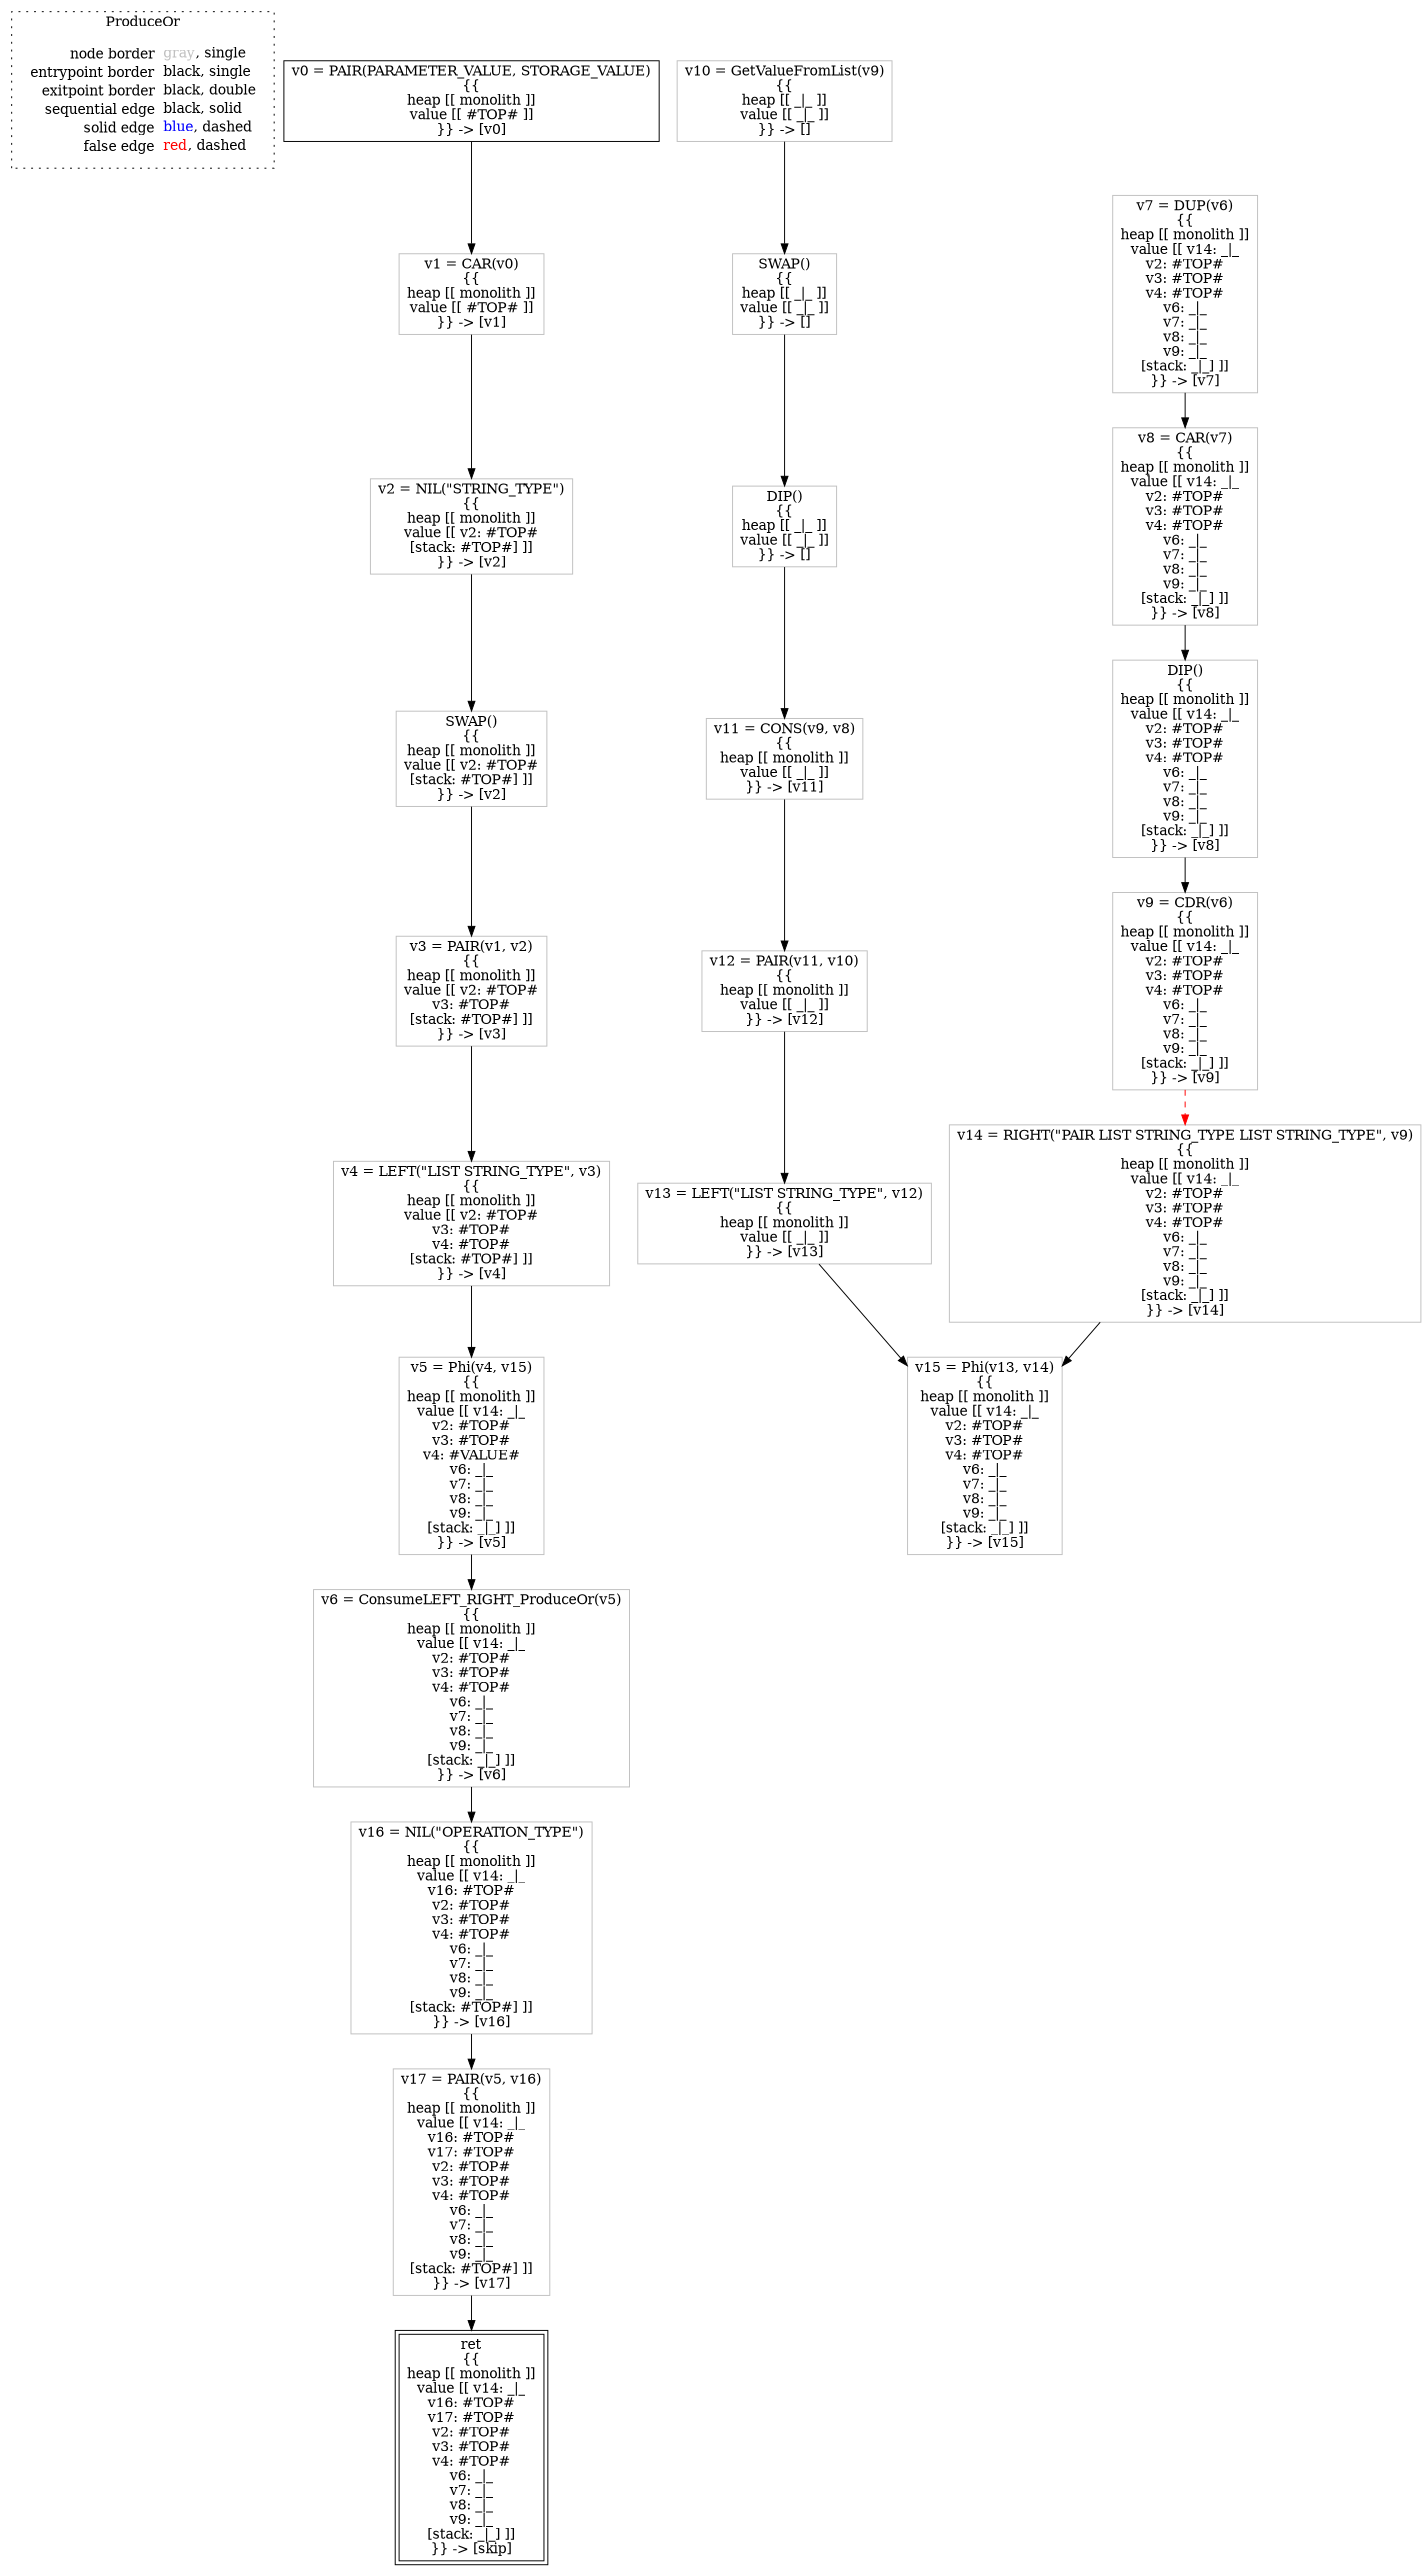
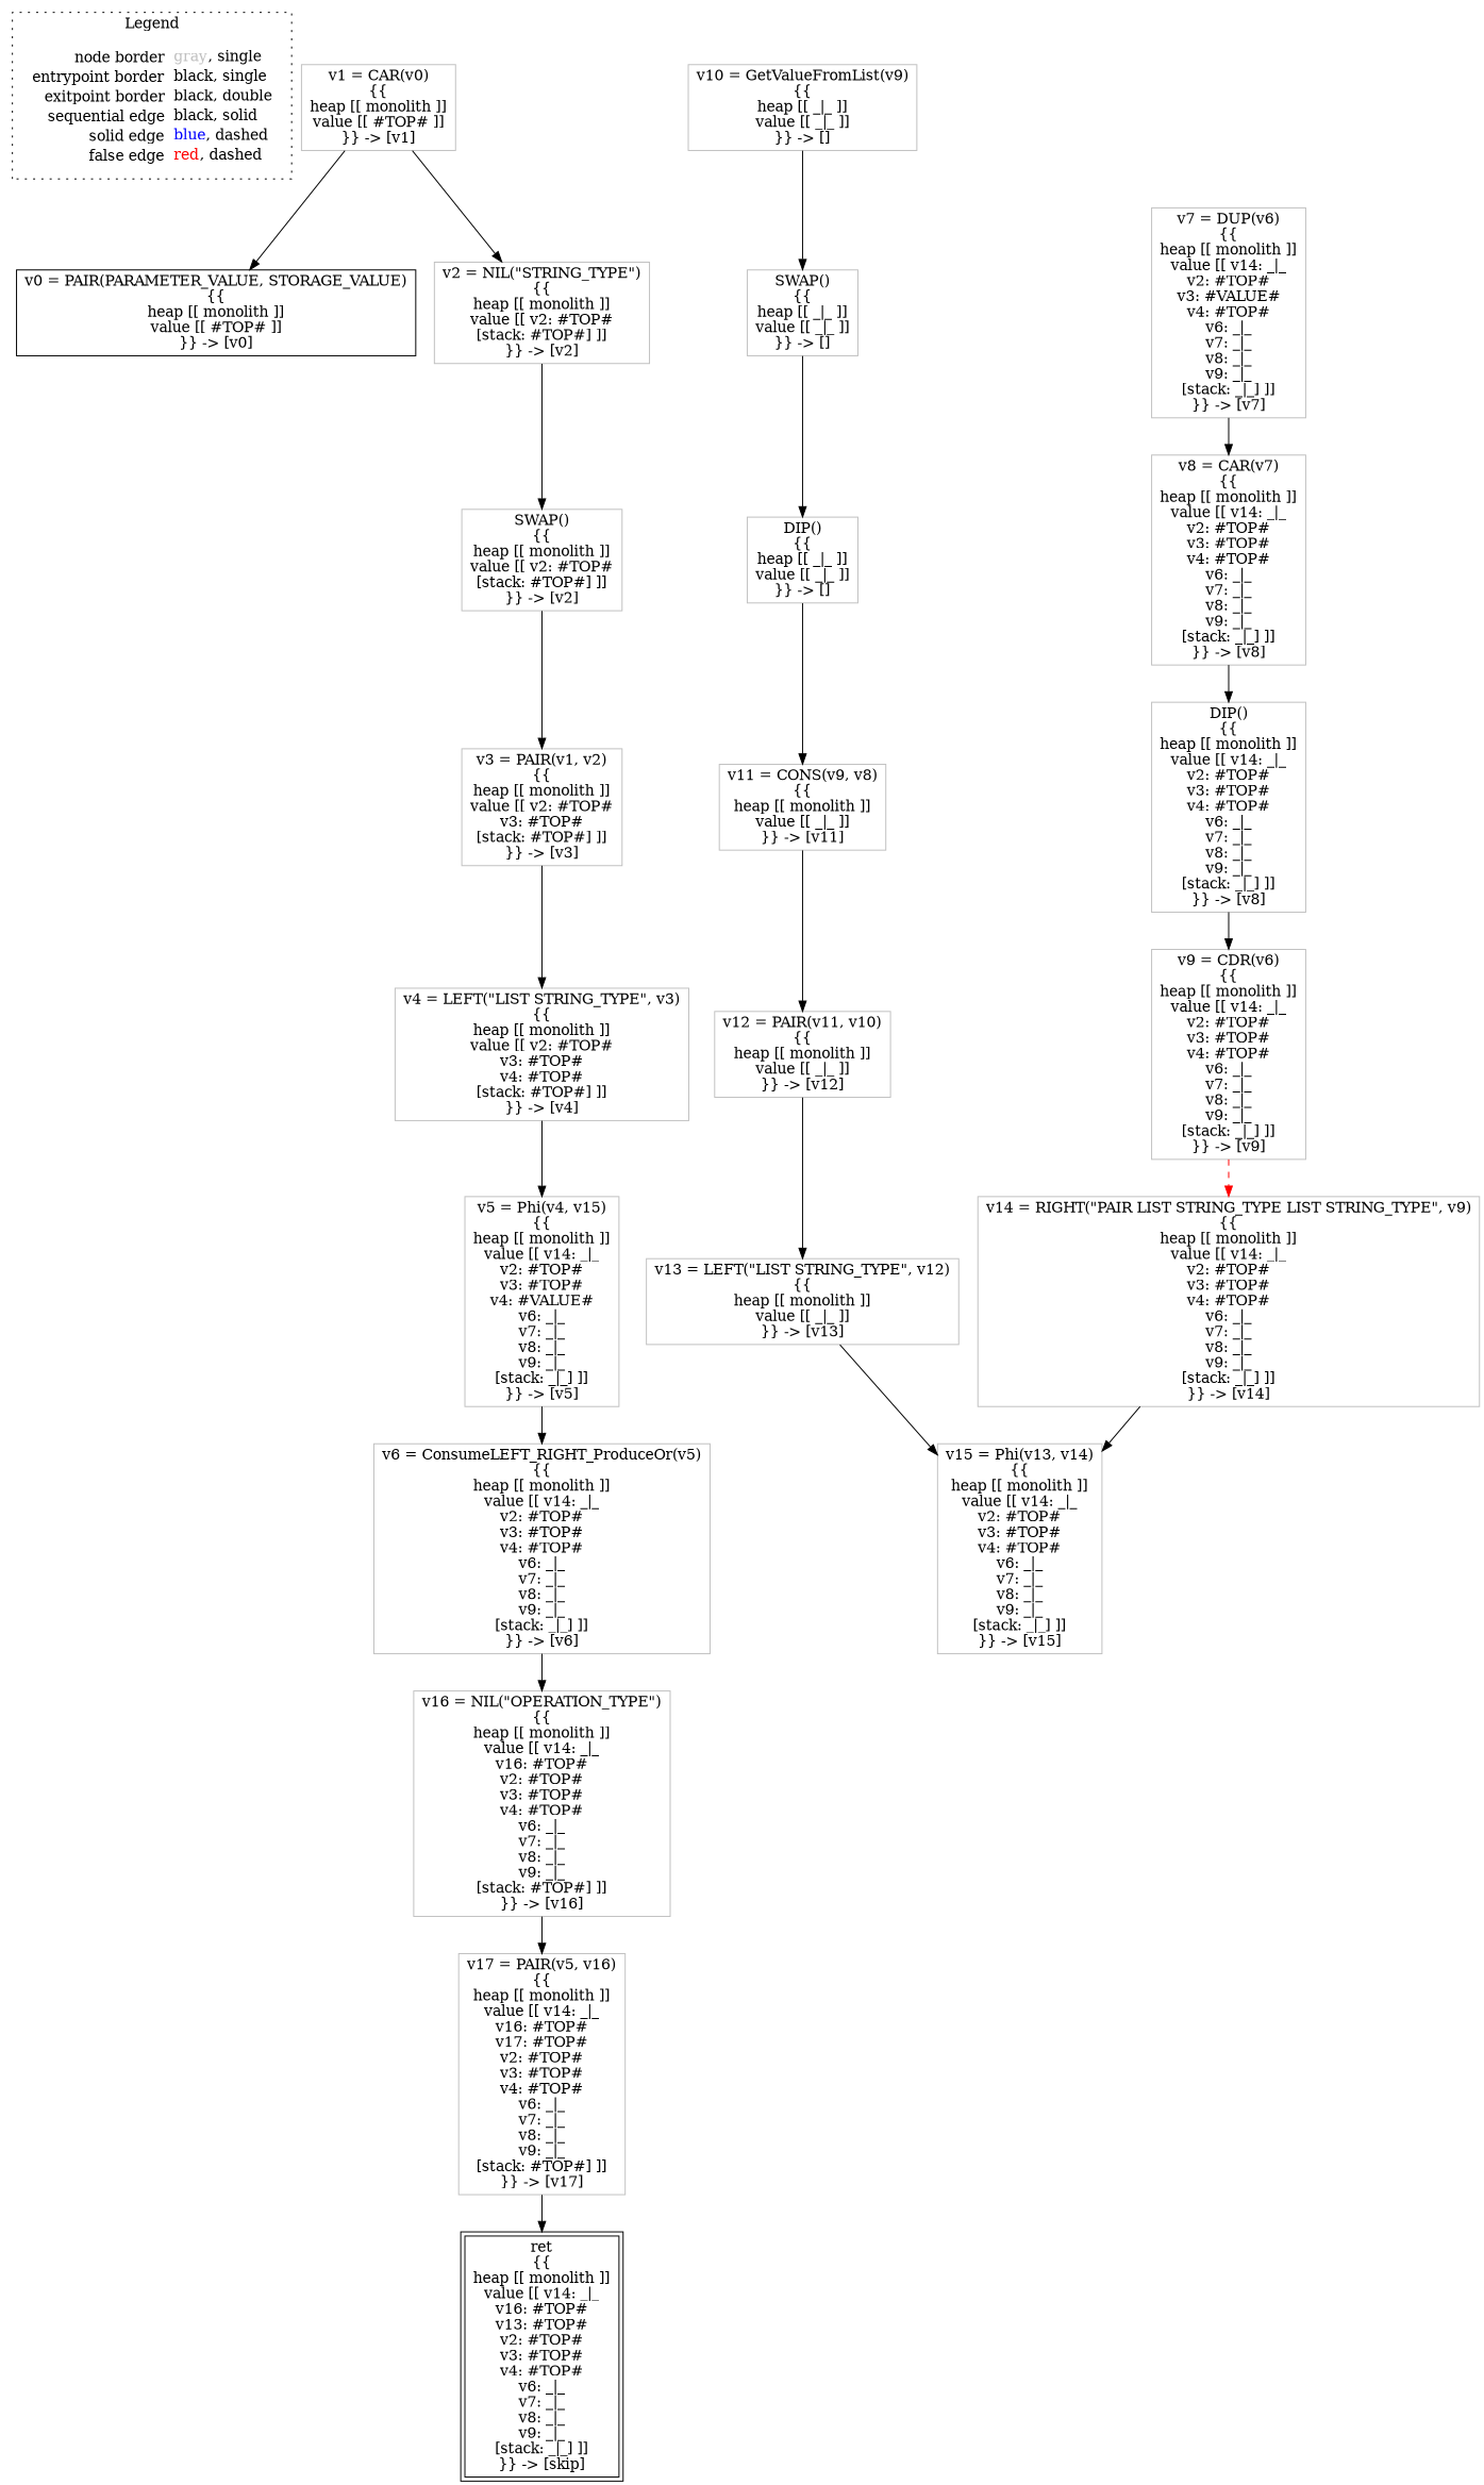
  digraph {
    node [shape=rect color=gray]
    edge [color=black]
    n1 [label=<<table border="0" cellpadding="2" cellspacing="0" cellborder="0"><tr><td align="right">node border&nbsp;</td><td align="left"><font color="gray">gray</font>, single</td></tr><tr><td align="right">entrypoint border&nbsp;</td><td align="left"><font color="black">black</font>, single</td></tr><tr><td align="right">exitpoint border&nbsp;</td><td align="left"><font color="black">black</font>, double</td></tr><tr><td align="right">sequential edge&nbsp;</td><td align="left"><font color="black">black</font>, solid</td></tr><tr><td align="right">solid edge&nbsp;</td><td align="left"><font color="blue">blue</font>, dashed</td></tr><tr><td align="right">false edge&nbsp;</td><td align="left"><font color="red">red</font>, dashed</td></tr></table>> shape=plaintext color=""]
    n2 [color=black label=<v0 = PAIR(PARAMETER_VALUE, STORAGE_VALUE)<BR/>{{<BR/>heap [[ monolith ]]<BR/>value [[ #TOP# ]]<BR/>}} -&gt; [v0]>]
    n3 [label=<v1 = CAR(v0)<BR/>{{<BR/>heap [[ monolith ]]<BR/>value [[ #TOP# ]]<BR/>}} -&gt; [v1]>]
    n4 [label=<v2 = NIL(&quot;STRING_TYPE&quot;)<BR/>{{<BR/>heap [[ monolith ]]<BR/>value [[ v2: #TOP#<BR/>[stack: #TOP#] ]]<BR/>}} -&gt; [v2]>]
    n5 [label=<v4 = LEFT(&quot;LIST STRING_TYPE&quot;, v3)<BR/>{{<BR/>heap [[ monolith ]]<BR/>value [[ v2: #TOP#<BR/>v3: #TOP#<BR/>v4: #TOP#<BR/>[stack: #TOP#] ]]<BR/>}} -&gt; [v4]>]
    n6 [label=<v5 = Phi(v4, v15)<BR/>{{<BR/>heap [[ monolith ]]<BR/>value [[ v14: _|_<BR/>v2: #TOP#<BR/>v3: #TOP#<BR/>v4: #VALUE#<BR/>v6: _|_<BR/>v7: _|_<BR/>v8: _|_<BR/>v9: _|_<BR/>[stack: _|_] ]]<BR/>}} -&gt; [v5]>]
    n7 [label=<v6 = ConsumeLEFT_RIGHT_ProduceOr(v5)<BR/>{{<BR/>heap [[ monolith ]]<BR/>value [[ v14: _|_<BR/>v2: #TOP#<BR/>v3: #TOP#<BR/>v4: #TOP#<BR/>v6: _|_<BR/>v7: _|_<BR/>v8: _|_<BR/>v9: _|_<BR/>[stack: _|_] ]]<BR/>}} -&gt; [v6]>]
    n8 [label=<DIP()<BR/>{{<BR/>heap [[ monolith ]]<BR/>value [[ v14: _|_<BR/>v2: #TOP#<BR/>v3: #TOP#<BR/>v4: #TOP#<BR/>v6: _|_<BR/>v7: _|_<BR/>v8: _|_<BR/>v9: _|_<BR/>[stack: _|_] ]]<BR/>}} -&gt; [v8]>]
    n9 [label=<v9 = CDR(v6)<BR/>{{<BR/>heap [[ monolith ]]<BR/>value [[ v14: _|_<BR/>v2: #TOP#<BR/>v3: #TOP#<BR/>v4: #TOP#<BR/>v6: _|_<BR/>v7: _|_<BR/>v8: _|_<BR/>v9: _|_<BR/>[stack: _|_] ]]<BR/>}} -&gt; [v9]>]
    n10 [label=<v14 = RIGHT(&quot;PAIR LIST STRING_TYPE LIST STRING_TYPE&quot;, v9)<BR/>{{<BR/>heap [[ monolith ]]<BR/>value [[ v14: _|_<BR/>v2: #TOP#<BR/>v3: #TOP#<BR/>v4: #TOP#<BR/>v6: _|_<BR/>v7: _|_<BR/>v8: _|_<BR/>v9: _|_<BR/>[stack: _|_] ]]<BR/>}} -&gt; [v14]>]
    n11 [label=<v3 = PAIR(v1, v2)<BR/>{{<BR/>heap [[ monolith ]]<BR/>value [[ v2: #TOP#<BR/>v3: #TOP#<BR/>[stack: #TOP#] ]]<BR/>}} -&gt; [v3]>]
    n12 [label=<v16 = NIL(&quot;OPERATION_TYPE&quot;)<BR/>{{<BR/>heap [[ monolith ]]<BR/>value [[ v14: _|_<BR/>v16: #TOP#<BR/>v2: #TOP#<BR/>v3: #TOP#<BR/>v4: #TOP#<BR/>v6: _|_<BR/>v7: _|_<BR/>v8: _|_<BR/>v9: _|_<BR/>[stack: #TOP#] ]]<BR/>}} -&gt; [v16]>]
-   n13 [label=<v7 = DUP(v6)<BR/>{{<BR/>heap [[ monolith ]]<BR/>value [[ v14: _|_<BR/>v2: #TOP#<BR/>v3: #TOP#<BR/>v4: #TOP#<BR/>v6: _|_<BR/>v7: _|_<BR/>v8: _|_<BR/>v9: _|_<BR/>[stack: _|_] ]]<BR/>}} -&gt; [v7]>]
+   n13 [label=<v7 = DUP(v6)<BR/>{{<BR/>heap [[ monolith ]]<BR/>value [[ v14: _|_<BR/>v2: #TOP#<BR/>v3: #VALUE#<BR/>v4: #TOP#<BR/>v6: _|_<BR/>v7: _|_<BR/>v8: _|_<BR/>v9: _|_<BR/>[stack: _|_] ]]<BR/>}} -&gt; [v7]>]
    n14 [label=<v8 = CAR(v7)<BR/>{{<BR/>heap [[ monolith ]]<BR/>value [[ v14: _|_<BR/>v2: #TOP#<BR/>v3: #TOP#<BR/>v4: #TOP#<BR/>v6: _|_<BR/>v7: _|_<BR/>v8: _|_<BR/>v9: _|_<BR/>[stack: _|_] ]]<BR/>}} -&gt; [v8]>]
    n15 [label=<v17 = PAIR(v5, v16)<BR/>{{<BR/>heap [[ monolith ]]<BR/>value [[ v14: _|_<BR/>v16: #TOP#<BR/>v17: #TOP#<BR/>v2: #TOP#<BR/>v3: #TOP#<BR/>v4: #TOP#<BR/>v6: _|_<BR/>v7: _|_<BR/>v8: _|_<BR/>v9: _|_<BR/>[stack: #TOP#] ]]<BR/>}} -&gt; [v17]>]
-   n16 [color=black label=<ret<BR/>{{<BR/>heap [[ monolith ]]<BR/>value [[ v14: _|_<BR/>v16: #TOP#<BR/>v17: #TOP#<BR/>v2: #TOP#<BR/>v3: #TOP#<BR/>v4: #TOP#<BR/>v6: _|_<BR/>v7: _|_<BR/>v8: _|_<BR/>v9: _|_<BR/>[stack: _|_] ]]<BR/>}} -&gt; [skip]> peripheries=2]
+   n16 [color=black label=<ret<BR/>{{<BR/>heap [[ monolith ]]<BR/>value [[ v14: _|_<BR/>v16: #TOP#<BR/>v13: #TOP#<BR/>v2: #TOP#<BR/>v3: #TOP#<BR/>v4: #TOP#<BR/>v6: _|_<BR/>v7: _|_<BR/>v8: _|_<BR/>v9: _|_<BR/>[stack: _|_] ]]<BR/>}} -&gt; [skip]> peripheries=2]
    n17 [label=<v10 = GetValueFromList(v9)<BR/>{{<BR/>heap [[ _|_ ]]<BR/>value [[ _|_ ]]<BR/>}} -&gt; []>]
    n18 [label=<SWAP()<BR/>{{<BR/>heap [[ _|_ ]]<BR/>value [[ _|_ ]]<BR/>}} -&gt; []>]
    n19 [label=<DIP()<BR/>{{<BR/>heap [[ _|_ ]]<BR/>value [[ _|_ ]]<BR/>}} -&gt; []>]
    n20 [label=<v11 = CONS(v9, v8)<BR/>{{<BR/>heap [[ monolith ]]<BR/>value [[ _|_ ]]<BR/>}} -&gt; [v11]>]
    n21 [label=<v12 = PAIR(v11, v10)<BR/>{{<BR/>heap [[ monolith ]]<BR/>value [[ _|_ ]]<BR/>}} -&gt; [v12]>]
    n22 [label=<v13 = LEFT(&quot;LIST STRING_TYPE&quot;, v12)<BR/>{{<BR/>heap [[ monolith ]]<BR/>value [[ _|_ ]]<BR/>}} -&gt; [v13]>]
    n23 [label=<SWAP()<BR/>{{<BR/>heap [[ monolith ]]<BR/>value [[ v2: #TOP#<BR/>[stack: #TOP#] ]]<BR/>}} -&gt; [v2]>]
    n24 [label=<v15 = Phi(v13, v14)<BR/>{{<BR/>heap [[ monolith ]]<BR/>value [[ v14: _|_<BR/>v2: #TOP#<BR/>v3: #TOP#<BR/>v4: #TOP#<BR/>v6: _|_<BR/>v7: _|_<BR/>v8: _|_<BR/>v9: _|_<BR/>[stack: _|_] ]]<BR/>}} -&gt; [v15]>]
    subgraph cluster_1 {
-     label=ProduceOr
+     label=Legend
      style=dotted
      n1
    }
-   n2 -> n3
+   n3 -> n2
    n3 -> n4
    n4 -> n23
    n5 -> n6
    n6 -> n7
    n7 -> n12
    n8 -> n9
    n9 -> n10 [color=red style=dashed]
    n10 -> n24
    n11 -> n5
    n12 -> n15
    n13 -> n14
    n14 -> n8
    n15 -> n16
    n17 -> n18
    n18 -> n19
    n19 -> n20
    n20 -> n21
    n21 -> n22
    n22 -> n24
    n23 -> n11
  }
